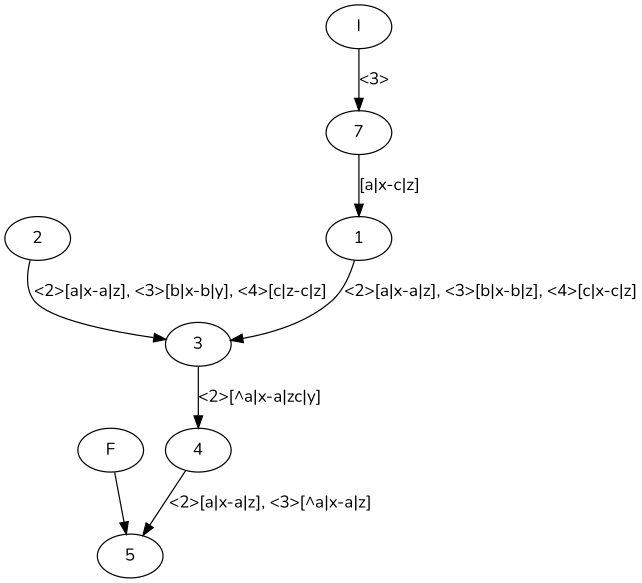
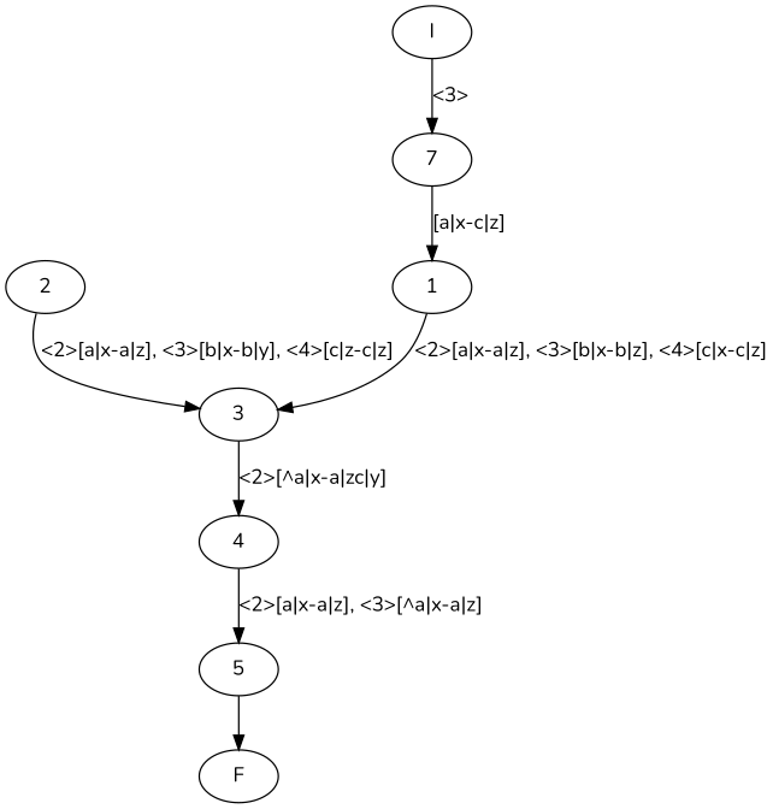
  digraph {
    fontname=Nunito
    vcsn_context="lat<lal(abc), lal(xyz)>, q"
    node [fontname=Nunito]
    edge [fontname=Nunito]
    n1 [label=7]
    I
    1
    3
    2
    4
    5
    F
    n1 -> 1 [label="[a|x-c|z]"]
    I -> n1 [label="<3>"]
    1 -> 3 [label="<2>[a|x-a|z], <3>[b|x-b|z], <4>[c|x-c|z]"]
    3 -> 4 [label="<2>[^a|x-a|zc|y]"]
    2 -> 3 [label="<2>[a|x-a|z], <3>[b|x-b|y], <4>[c|z-c|z]"]
    4 -> 5 [label="<2>[a|x-a|z], <3>[^a|x-a|z]"]
-   F -> 5
+   5 -> F
  }
